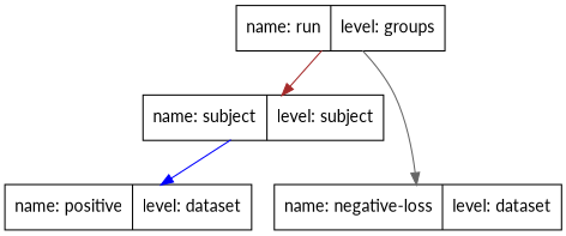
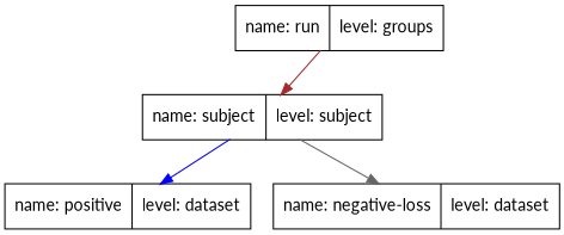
  digraph {
    fontname=Lato
    node [fontname=Lato shape=record]
    edge [fontname=Lato]
    n1 [label="<f0> name: run|<f1> level: groups"]
    n2 [label="<f0> name: subject|<f1> level: subject"]
    n3 [label="<f0> name: positive|<f1> level: dataset"]
    n4 [label="<f0> name: negative-loss|<f1> level: dataset"]
    n1 -> n2 [color=brown]
    n2 -> n3 [color=blue]
-   n1 -> n4 [color=gray40]
+   n2 -> n4 [color=gray40]
  }
